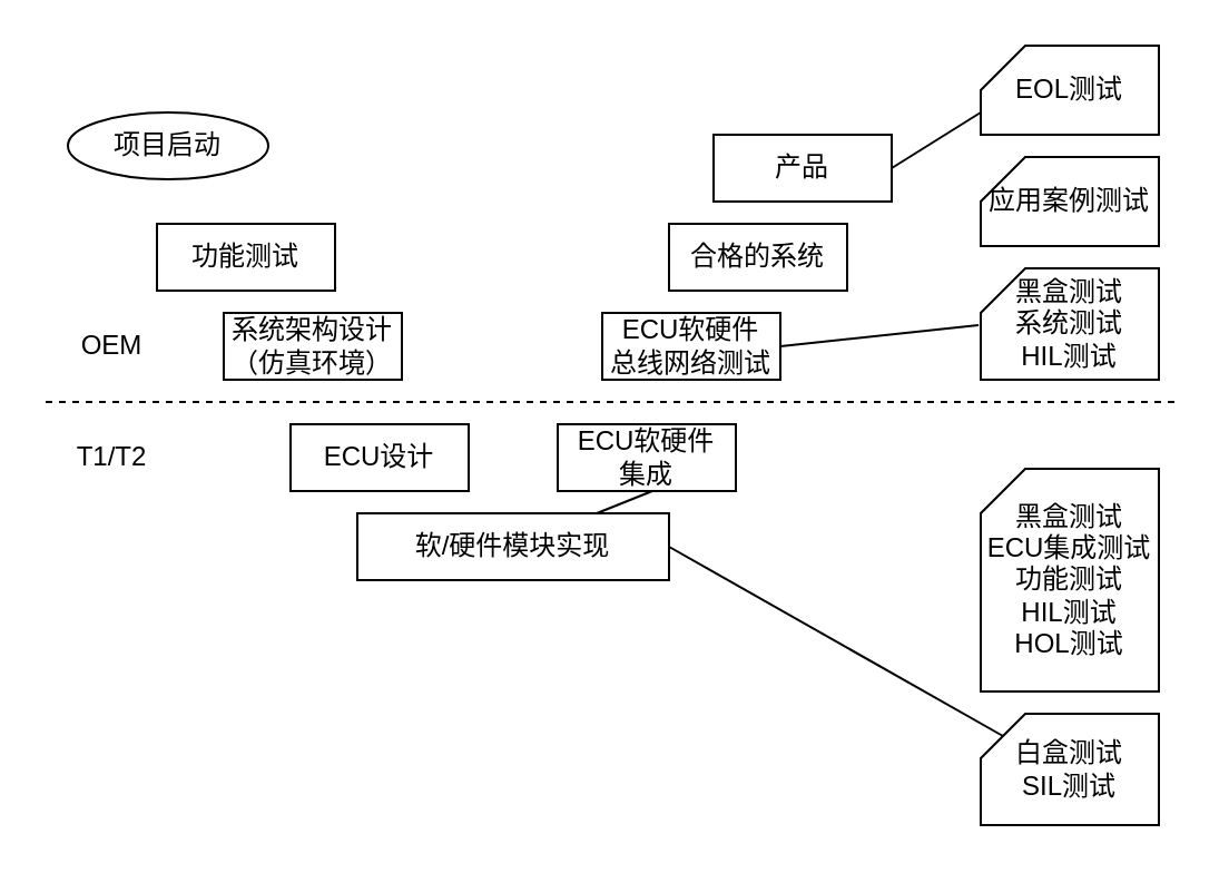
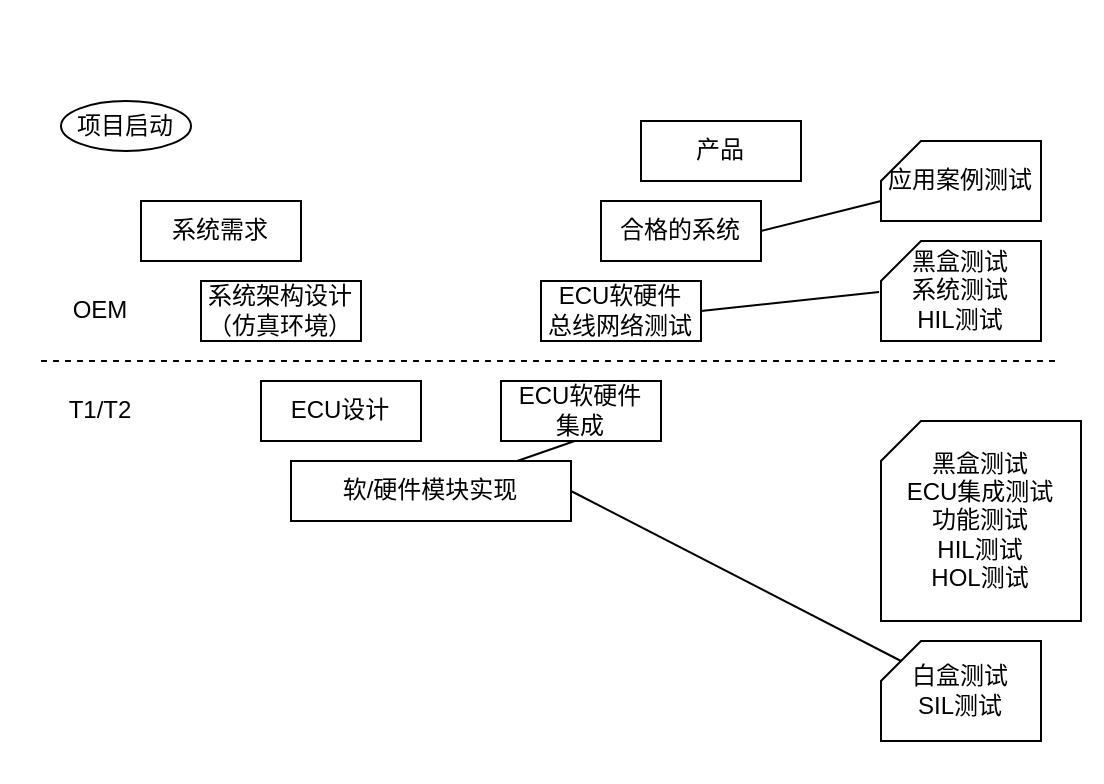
  <mxCell id="0" />
  <mxCell id="1" parent="0" />
- <mxCell id="2" value="项目启动" style="ellipse;whiteSpace=wrap;html=1;" vertex="1" parent="1"><mxGeometry x="30" y="50" width="90" height="30" as="geometry" /></mxCell>
- <mxCell id="3" value="功能测试" style="rounded=0;whiteSpace=wrap;html=1;" vertex="1" parent="1"><mxGeometry x="70" y="100" width="80" height="30" as="geometry" /></mxCell>
+ <mxCell id="2" value="项目启动" style="ellipse;whiteSpace=wrap;html=1;" vertex="1" parent="1"><mxGeometry x="30" y="50" width="65" height="25" as="geometry" /></mxCell>
+ <mxCell id="3" value="系统需求" style="rounded=0;whiteSpace=wrap;html=1;" vertex="1" parent="1"><mxGeometry x="70" y="100" width="80" height="30" as="geometry" /></mxCell>
  <mxCell id="4" value="系统架构设计&lt;br&gt;（仿真环境）" style="rounded=0;whiteSpace=wrap;html=1;" vertex="1" parent="1"><mxGeometry x="100" y="140" width="80" height="30" as="geometry" /></mxCell>
  <mxCell id="5" value="ECU设计" style="rounded=0;whiteSpace=wrap;html=1;" vertex="1" parent="1"><mxGeometry x="130" y="190" width="80" height="30" as="geometry" /></mxCell>
  <mxCell id="6" value="" style="endArrow=none;dashed=1;html=1;" edge="1" parent="1"><mxGeometry width="50" height="50" relative="1" as="geometry"><mxPoint x="20" y="180" as="sourcePoint" /><mxPoint x="530" y="180" as="targetPoint" /></mxGeometry></mxCell>
  <mxCell id="7" value="OEM" style="text;html=1;strokeColor=none;fillColor=none;align=center;verticalAlign=middle;whiteSpace=wrap;rounded=0;" vertex="1" parent="1"><mxGeometry x="20" y="140" width="60" height="30" as="geometry" /></mxCell>
  <mxCell id="8" value="T1/T2" style="text;html=1;strokeColor=none;fillColor=none;align=center;verticalAlign=middle;whiteSpace=wrap;rounded=0;" vertex="1" parent="1"><mxGeometry x="20" y="190" width="60" height="30" as="geometry" /></mxCell>
  <mxCell id="9" style="edgeStyle=none;html=1;exitX=1;exitY=0.5;exitDx=0;exitDy=0;entryX=0;entryY=0;entryDx=10;entryDy=10;entryPerimeter=0;endArrow=none;endFill=0;" edge="1" parent="1" source="10" target="14"><mxGeometry relative="1" as="geometry" /></mxCell>
- <mxCell id="10" value="软/硬件模块实现" style="rounded=0;whiteSpace=wrap;html=1;" vertex="1" parent="1"><mxGeometry x="160" y="230" width="140" height="30" as="geometry" /></mxCell>
+ <mxCell id="10" value="软/硬件模块实现" style="rounded=0;whiteSpace=wrap;html=1;" vertex="1" parent="1"><mxGeometry x="145" y="230" width="140" height="30" as="geometry" /></mxCell>
  <mxCell id="11" style="edgeStyle=none;html=1;exitX=1;exitY=0.5;exitDx=0;exitDy=0;endArrow=none;endFill=0;" edge="1" parent="1" source="12" target="10"><mxGeometry relative="1" as="geometry" /></mxCell>
  <mxCell id="12" value="ECU软硬件&lt;br&gt;集成" style="rounded=0;whiteSpace=wrap;html=1;" vertex="1" parent="1"><mxGeometry x="250" y="190" width="80" height="30" as="geometry" /></mxCell>
- <mxCell id="13" value="黑盒测试&lt;br&gt;ECU集成测试&lt;br&gt;功能测试&lt;br&gt;HIL测试&lt;br&gt;HOL测试" style="shape=card;whiteSpace=wrap;html=1;size=20;" vertex="1" parent="1"><mxGeometry x="440" y="210" width="80" height="100" as="geometry" /></mxCell>
+ <mxCell id="13" value="黑盒测试&lt;br&gt;ECU集成测试&lt;br&gt;功能测试&lt;br&gt;HIL测试&lt;br&gt;HOL测试" style="shape=card;whiteSpace=wrap;html=1;size=20;" vertex="1" parent="1"><mxGeometry x="440" y="210" width="100" height="100" as="geometry" /></mxCell>
  <mxCell id="14" value="白盒测试&lt;br&gt;SIL测试" style="shape=card;whiteSpace=wrap;html=1;size=20;" vertex="1" parent="1"><mxGeometry x="440" y="320" width="80" height="50" as="geometry" /></mxCell>
  <mxCell id="15" style="edgeStyle=none;html=1;exitX=1;exitY=0.5;exitDx=0;exitDy=0;entryX=-0.012;entryY=0.51;entryDx=0;entryDy=0;entryPerimeter=0;endArrow=none;endFill=0;" edge="1" parent="1" source="16" target="17"><mxGeometry relative="1" as="geometry" /></mxCell>
  <mxCell id="16" value="ECU软硬件&lt;br&gt;总线网络测试" style="rounded=0;whiteSpace=wrap;html=1;" vertex="1" parent="1"><mxGeometry x="270" y="140" width="80" height="30" as="geometry" /></mxCell>
  <mxCell id="17" value="黑盒测试&lt;br&gt;系统测试&lt;br&gt;HIL测试" style="shape=card;whiteSpace=wrap;html=1;size=20;" vertex="1" parent="1"><mxGeometry x="440" y="120" width="80" height="50" as="geometry" /></mxCell>
+ <mxCell id="18" style="edgeStyle=none;html=1;exitX=1;exitY=0.5;exitDx=0;exitDy=0;entryX=0;entryY=0;entryDx=0;entryDy=30;entryPerimeter=0;endArrow=none;endFill=0;" edge="1" parent="1" source="19" target="20"><mxGeometry relative="1" as="geometry" /></mxCell>
  <mxCell id="19" value="合格的系统" style="rounded=0;whiteSpace=wrap;html=1;" vertex="1" parent="1"><mxGeometry x="300" y="100" width="80" height="30" as="geometry" /></mxCell>
  <mxCell id="20" value="应用案例测试" style="shape=card;whiteSpace=wrap;html=1;size=20;" vertex="1" parent="1"><mxGeometry x="440" y="70" width="80" height="40" as="geometry" /></mxCell>
- <mxCell id="21" style="edgeStyle=none;html=1;exitX=1;exitY=0.5;exitDx=0;exitDy=0;entryX=0;entryY=0;entryDx=0;entryDy=30;entryPerimeter=0;endArrow=none;endFill=0;" edge="1" parent="1" source="22" target="23"><mxGeometry relative="1" as="geometry" /></mxCell>
  <mxCell id="22" value="产品" style="rounded=0;whiteSpace=wrap;html=1;" vertex="1" parent="1"><mxGeometry x="320" y="60" width="80" height="30" as="geometry" /></mxCell>
- <mxCell id="23" value="EOL测试" style="shape=card;whiteSpace=wrap;html=1;size=20;" vertex="1" parent="1"><mxGeometry x="440" y="20" width="80" height="40" as="geometry" /></mxCell>
